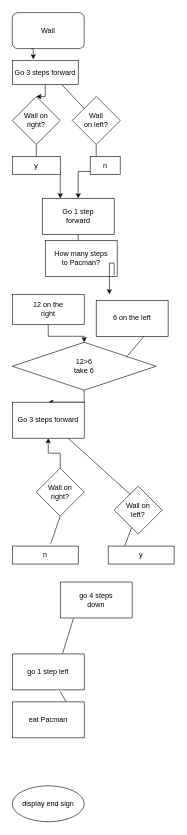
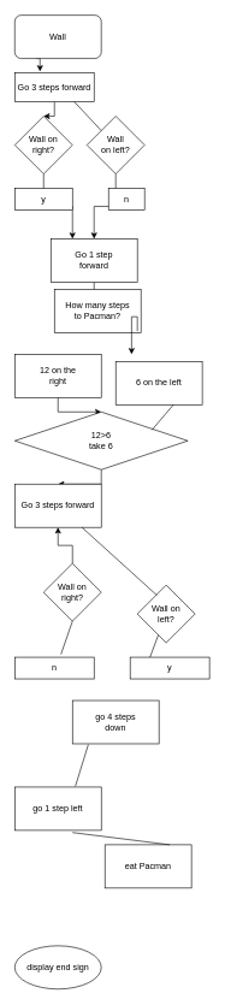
  <mxCell id="0" />
  <mxCell id="1" parent="0" />
  <mxCell id="2" style="edgeStyle=orthogonalEdgeStyle;rounded=0;orthogonalLoop=1;jettySize=auto;html=1;exitX=0.25;exitY=1;exitDx=0;exitDy=0;entryX=0.318;entryY=-0.05;entryDx=0;entryDy=0;entryPerimeter=0;" edge="1" parent="1" source="3" target="5"><mxGeometry relative="1" as="geometry" /></mxCell>
  <mxCell id="3" value="Wall" style="rounded=1;whiteSpace=wrap;html=1;" vertex="1" parent="1"><mxGeometry x="20" y="20" width="120" height="60" as="geometry" /></mxCell>
  <mxCell id="4" value="" style="edgeStyle=orthogonalEdgeStyle;rounded=0;orthogonalLoop=1;jettySize=auto;html=1;" edge="1" parent="1" source="5" target="7"><mxGeometry relative="1" as="geometry" /></mxCell>
  <mxCell id="5" value="Go 3 steps forward" style="rounded=0;whiteSpace=wrap;html=1;" vertex="1" parent="1"><mxGeometry x="20" y="100" width="110" height="40" as="geometry" /></mxCell>
  <mxCell id="6" value="" style="edgeStyle=orthogonalEdgeStyle;rounded=0;orthogonalLoop=1;jettySize=auto;html=1;entryX=0.25;entryY=0;entryDx=0;entryDy=0;" edge="1" parent="1" source="7" target="14"><mxGeometry relative="1" as="geometry"><mxPoint x="100" y="320" as="targetPoint" /></mxGeometry></mxCell>
  <mxCell id="7" value="&lt;div&gt;Wall on&lt;/div&gt;&lt;div&gt;right?&lt;br&gt;&lt;/div&gt;" style="rhombus;whiteSpace=wrap;html=1;" vertex="1" parent="1"><mxGeometry x="20" y="160" width="80" height="80" as="geometry" /></mxCell>
  <mxCell id="8" value="" style="edgeStyle=orthogonalEdgeStyle;rounded=0;orthogonalLoop=1;jettySize=auto;html=1;" edge="1" parent="1" source="9" target="14"><mxGeometry relative="1" as="geometry"><mxPoint x="150" y="310" as="targetPoint" /></mxGeometry></mxCell>
  <mxCell id="9" value="&lt;div&gt;Wall&lt;/div&gt;&lt;div&gt;on left?&lt;br&gt;&lt;/div&gt;" style="rhombus;whiteSpace=wrap;html=1;" vertex="1" parent="1"><mxGeometry x="120" y="160" width="80" height="80" as="geometry" /></mxCell>
  <mxCell id="10" value="" style="endArrow=none;html=1;entryX=0;entryY=0;entryDx=0;entryDy=0;exitX=0.75;exitY=1;exitDx=0;exitDy=0;" edge="1" parent="1" source="5" target="9"><mxGeometry width="50" height="50" relative="1" as="geometry"><mxPoint x="20" y="310" as="sourcePoint" /><mxPoint x="70" y="260" as="targetPoint" /></mxGeometry></mxCell>
  <mxCell id="11" value="y" style="rounded=0;whiteSpace=wrap;html=1;" vertex="1" parent="1"><mxGeometry x="20" y="260" width="80" height="30" as="geometry" /></mxCell>
  <mxCell id="12" value="n" style="rounded=0;whiteSpace=wrap;html=1;" vertex="1" parent="1"><mxGeometry x="150" y="260" width="50" height="30" as="geometry" /></mxCell>
  <mxCell id="13" value="" style="edgeStyle=orthogonalEdgeStyle;rounded=0;orthogonalLoop=1;jettySize=auto;html=1;" edge="1" parent="1" source="14" target="15"><mxGeometry relative="1" as="geometry" /></mxCell>
  <mxCell id="14" value="&lt;div&gt;Go 1 step&lt;/div&gt;&lt;div&gt;forward&lt;br&gt;&lt;/div&gt;" style="rounded=0;whiteSpace=wrap;html=1;" vertex="1" parent="1"><mxGeometry x="70" y="330" width="120" height="60" as="geometry" /></mxCell>
  <mxCell id="15" value="&lt;div&gt;How many steps&lt;/div&gt;&lt;div&gt;to Pacman?&lt;br&gt;&lt;/div&gt;" style="rounded=0;whiteSpace=wrap;html=1;" vertex="1" parent="1"><mxGeometry x="75" y="400" width="120" height="60" as="geometry" /></mxCell>
  <mxCell id="16" value="" style="edgeStyle=orthogonalEdgeStyle;rounded=0;orthogonalLoop=1;jettySize=auto;html=1;" edge="1" parent="1" source="17" target="21"><mxGeometry relative="1" as="geometry" /></mxCell>
- <mxCell id="17" value="&lt;div&gt;12 on the &lt;br&gt;&lt;/div&gt;&lt;div&gt;right&lt;br&gt;&lt;/div&gt;" style="rounded=0;whiteSpace=wrap;html=1;" vertex="1" parent="1"><mxGeometry x="20" y="490" width="120" height="50" as="geometry" /></mxCell>
+ <mxCell id="17" value="&lt;div&gt;12 on the &lt;br&gt;&lt;/div&gt;&lt;div&gt;right&lt;br&gt;&lt;/div&gt;" style="rounded=0;whiteSpace=wrap;html=1;" vertex="1" parent="1"><mxGeometry x="20" y="490" width="120" height="60" as="geometry" /></mxCell>
  <mxCell id="18" value="6 on the left" style="rounded=0;whiteSpace=wrap;html=1;" vertex="1" parent="1"><mxGeometry x="160" y="500" width="120" height="60" as="geometry" /></mxCell>
  <mxCell id="19" style="edgeStyle=orthogonalEdgeStyle;rounded=0;orthogonalLoop=1;jettySize=auto;html=1;exitX=0.25;exitY=1;exitDx=0;exitDy=0;entryX=0.642;entryY=0.033;entryDx=0;entryDy=0;entryPerimeter=0;" edge="1" parent="1"><mxGeometry relative="1" as="geometry"><mxPoint x="190" y="458" as="sourcePoint" /><mxPoint x="182" y="490" as="targetPoint" /><Array as="points"><mxPoint x="190" y="438" /><mxPoint x="182" y="438" /></Array></mxGeometry></mxCell>
  <mxCell id="20" value="" style="edgeStyle=orthogonalEdgeStyle;rounded=0;orthogonalLoop=1;jettySize=auto;html=1;" edge="1" parent="1" source="21" target="23"><mxGeometry relative="1" as="geometry" /></mxCell>
  <mxCell id="21" value="&lt;div&gt;12&amp;gt;6&lt;/div&gt;&lt;div&gt;take 6&lt;br&gt;&lt;/div&gt;" style="rhombus;whiteSpace=wrap;html=1;" vertex="1" parent="1"><mxGeometry x="20" y="570" width="240" height="80" as="geometry" /></mxCell>
  <mxCell id="22" value="" style="endArrow=none;html=1;exitX=0.792;exitY=0.313;exitDx=0;exitDy=0;exitPerimeter=0;" edge="1" parent="1" source="21"><mxGeometry width="50" height="50" relative="1" as="geometry"><mxPoint x="190" y="610" as="sourcePoint" /><mxPoint x="240" y="560" as="targetPoint" /></mxGeometry></mxCell>
  <mxCell id="23" value="Go 3 steps forward" style="rounded=0;whiteSpace=wrap;html=1;" vertex="1" parent="1"><mxGeometry x="20" y="670" width="120" height="60" as="geometry" /></mxCell>
  <mxCell id="24" value="" style="edgeStyle=orthogonalEdgeStyle;rounded=0;orthogonalLoop=1;jettySize=auto;html=1;" edge="1" parent="1" source="25" target="23"><mxGeometry relative="1" as="geometry" /></mxCell>
  <mxCell id="25" value="&lt;div&gt;Wall on&lt;/div&gt;&lt;div&gt;right?&lt;br&gt;&lt;/div&gt;" style="rhombus;whiteSpace=wrap;html=1;" vertex="1" parent="1"><mxGeometry x="60" y="780" width="80" height="80" as="geometry" /></mxCell>
  <mxCell id="26" value="&lt;div&gt;Wall on&lt;/div&gt;&lt;div&gt;left?&lt;br&gt;&lt;/div&gt;" style="rhombus;whiteSpace=wrap;html=1;direction=south;" vertex="1" parent="1"><mxGeometry x="190" y="810" width="80" height="80" as="geometry" /></mxCell>
  <mxCell id="27" value="" style="endArrow=none;html=1;entryX=0.175;entryY=0.663;entryDx=0;entryDy=0;entryPerimeter=0;" edge="1" parent="1" source="23" target="26"><mxGeometry width="50" height="50" relative="1" as="geometry"><mxPoint x="120" y="740" as="sourcePoint" /><mxPoint x="70" y="910" as="targetPoint" /></mxGeometry></mxCell>
  <mxCell id="28" value="n" style="rounded=0;whiteSpace=wrap;html=1;" vertex="1" parent="1"><mxGeometry x="20" y="910" width="110" height="30" as="geometry" /></mxCell>
  <mxCell id="29" value="y" style="rounded=0;whiteSpace=wrap;html=1;" vertex="1" parent="1"><mxGeometry x="180" y="910" width="110" height="30" as="geometry" /></mxCell>
  <mxCell id="30" value="" style="endArrow=none;html=1;entryX=0.582;entryY=-0.133;entryDx=0;entryDy=0;entryPerimeter=0;exitX=0.5;exitY=1;exitDx=0;exitDy=0;" edge="1" parent="1" source="25" target="28"><mxGeometry width="50" height="50" relative="1" as="geometry"><mxPoint x="20" y="1010" as="sourcePoint" /><mxPoint x="70" y="960" as="targetPoint" /></mxGeometry></mxCell>
  <mxCell id="31" value="" style="endArrow=none;html=1;entryX=0.25;entryY=0;entryDx=0;entryDy=0;" edge="1" parent="1" source="26" target="29"><mxGeometry width="50" height="50" relative="1" as="geometry"><mxPoint x="20" y="1010" as="sourcePoint" /><mxPoint x="70" y="960" as="targetPoint" /></mxGeometry></mxCell>
  <mxCell id="32" value="&lt;div&gt;go 4 steps &lt;br&gt;&lt;/div&gt;&lt;div&gt;down&lt;br&gt;&lt;/div&gt;" style="rounded=0;whiteSpace=wrap;html=1;" vertex="1" parent="1"><mxGeometry x="100" y="970" width="120" height="60" as="geometry" /></mxCell>
  <mxCell id="33" value="go 1 step left" style="rounded=0;whiteSpace=wrap;html=1;" vertex="1" parent="1"><mxGeometry x="20" y="1090" width="120" height="60" as="geometry" /></mxCell>
- <mxCell id="34" value="eat Pacman" style="rounded=0;whiteSpace=wrap;html=1;" vertex="1" parent="1"><mxGeometry x="20" y="1170" width="120" height="60" as="geometry" /></mxCell>
+ <mxCell id="34" value="eat Pacman" style="rounded=0;whiteSpace=wrap;html=1;" vertex="1" parent="1"><mxGeometry x="145" y="1170" width="120" height="60" as="geometry" /></mxCell>
  <mxCell id="35" value="display end sign" style="ellipse;whiteSpace=wrap;html=1;" vertex="1" parent="1"><mxGeometry x="20" y="1310" width="120" height="60" as="geometry" /></mxCell>
  <mxCell id="36" value="" style="endArrow=none;html=1;entryX=0.7;entryY=-0.017;entryDx=0;entryDy=0;entryPerimeter=0;exitX=0.183;exitY=1.017;exitDx=0;exitDy=0;exitPerimeter=0;" edge="1" parent="1" source="32" target="33"><mxGeometry width="50" height="50" relative="1" as="geometry"><mxPoint x="20" y="1300" as="sourcePoint" /><mxPoint x="70" y="1250" as="targetPoint" /></mxGeometry></mxCell>
  <mxCell id="37" value="" style="endArrow=none;html=1;entryX=0.667;entryY=1.05;entryDx=0;entryDy=0;entryPerimeter=0;exitX=0.75;exitY=0;exitDx=0;exitDy=0;" edge="1" parent="1" source="34" target="33"><mxGeometry width="50" height="50" relative="1" as="geometry"><mxPoint x="20" y="1300" as="sourcePoint" /><mxPoint x="70" y="1250" as="targetPoint" /></mxGeometry></mxCell>
